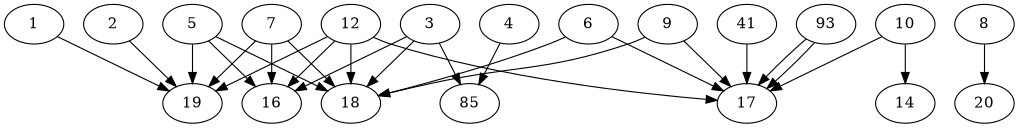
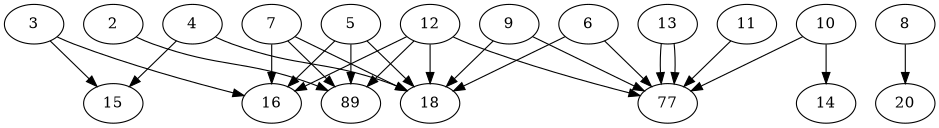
  digraph {
    node [alpha=0.00]
-   1 [expect_size=6746112]
-   19 [alpha=0.02 expect_size=40257536]
+   19 [alpha=0.02 expect_size=40257536 label=89]
    2 [expect_size=33115136]
    3 [alpha=0.13 expect_size=13884416]
-   15 [alpha=0.10 expect_size=40051712 label=85]
+   15 [alpha=0.10 expect_size=40051712]
    16 [alpha=0.11 expect_size=41008128]
    4 [alpha=0.09 expect_size=15797248]
    18 [alpha=0.11 expect_size=12094464]
    5 [expect_size=20708352]
    6 [alpha=0.01 expect_size=33521664]
-   17 [alpha=0.03 expect_size=43789312]
+   17 [alpha=0.03 expect_size=43789312 label=77]
    7 [alpha=0.07 expect_size=35102720]
    8 [alpha=0.12 expect_size=25473024]
    20 [alpha=0.19 expect_size=48352256]
    9 [alpha=0.03 expect_size=22566912]
    10 [alpha=0.01 expect_size=17321984]
    14 [alpha=0.16 expect_size=18485248]
-   11 [alpha=0.14 expect_size=33199104 label=41]
+   11 [alpha=0.14 expect_size=33199104]
    12 [alpha=0.14 expect_size=33928192]
-   13 [alpha=0.15 expect_size=35106816 label=93]
-   1 -> 19
+   13 [alpha=0.15 expect_size=35106816]
    2 -> 19
    3 -> 15
    3 -> 16
    4 -> 15
-   3 -> 18
+   4 -> 18
    5 -> 19
    5 -> 16
    5 -> 18
    6 -> 18
    6 -> 17
    7 -> 19
    7 -> 16
    7 -> 18
    8 -> 20
    9 -> 18
    9 -> 17
    10 -> 17
    10 -> 14
    11 -> 17
    12 -> 19
    12 -> 16
    12 -> 18
    12 -> 17
    13 -> 17
    13 -> 17
  }
